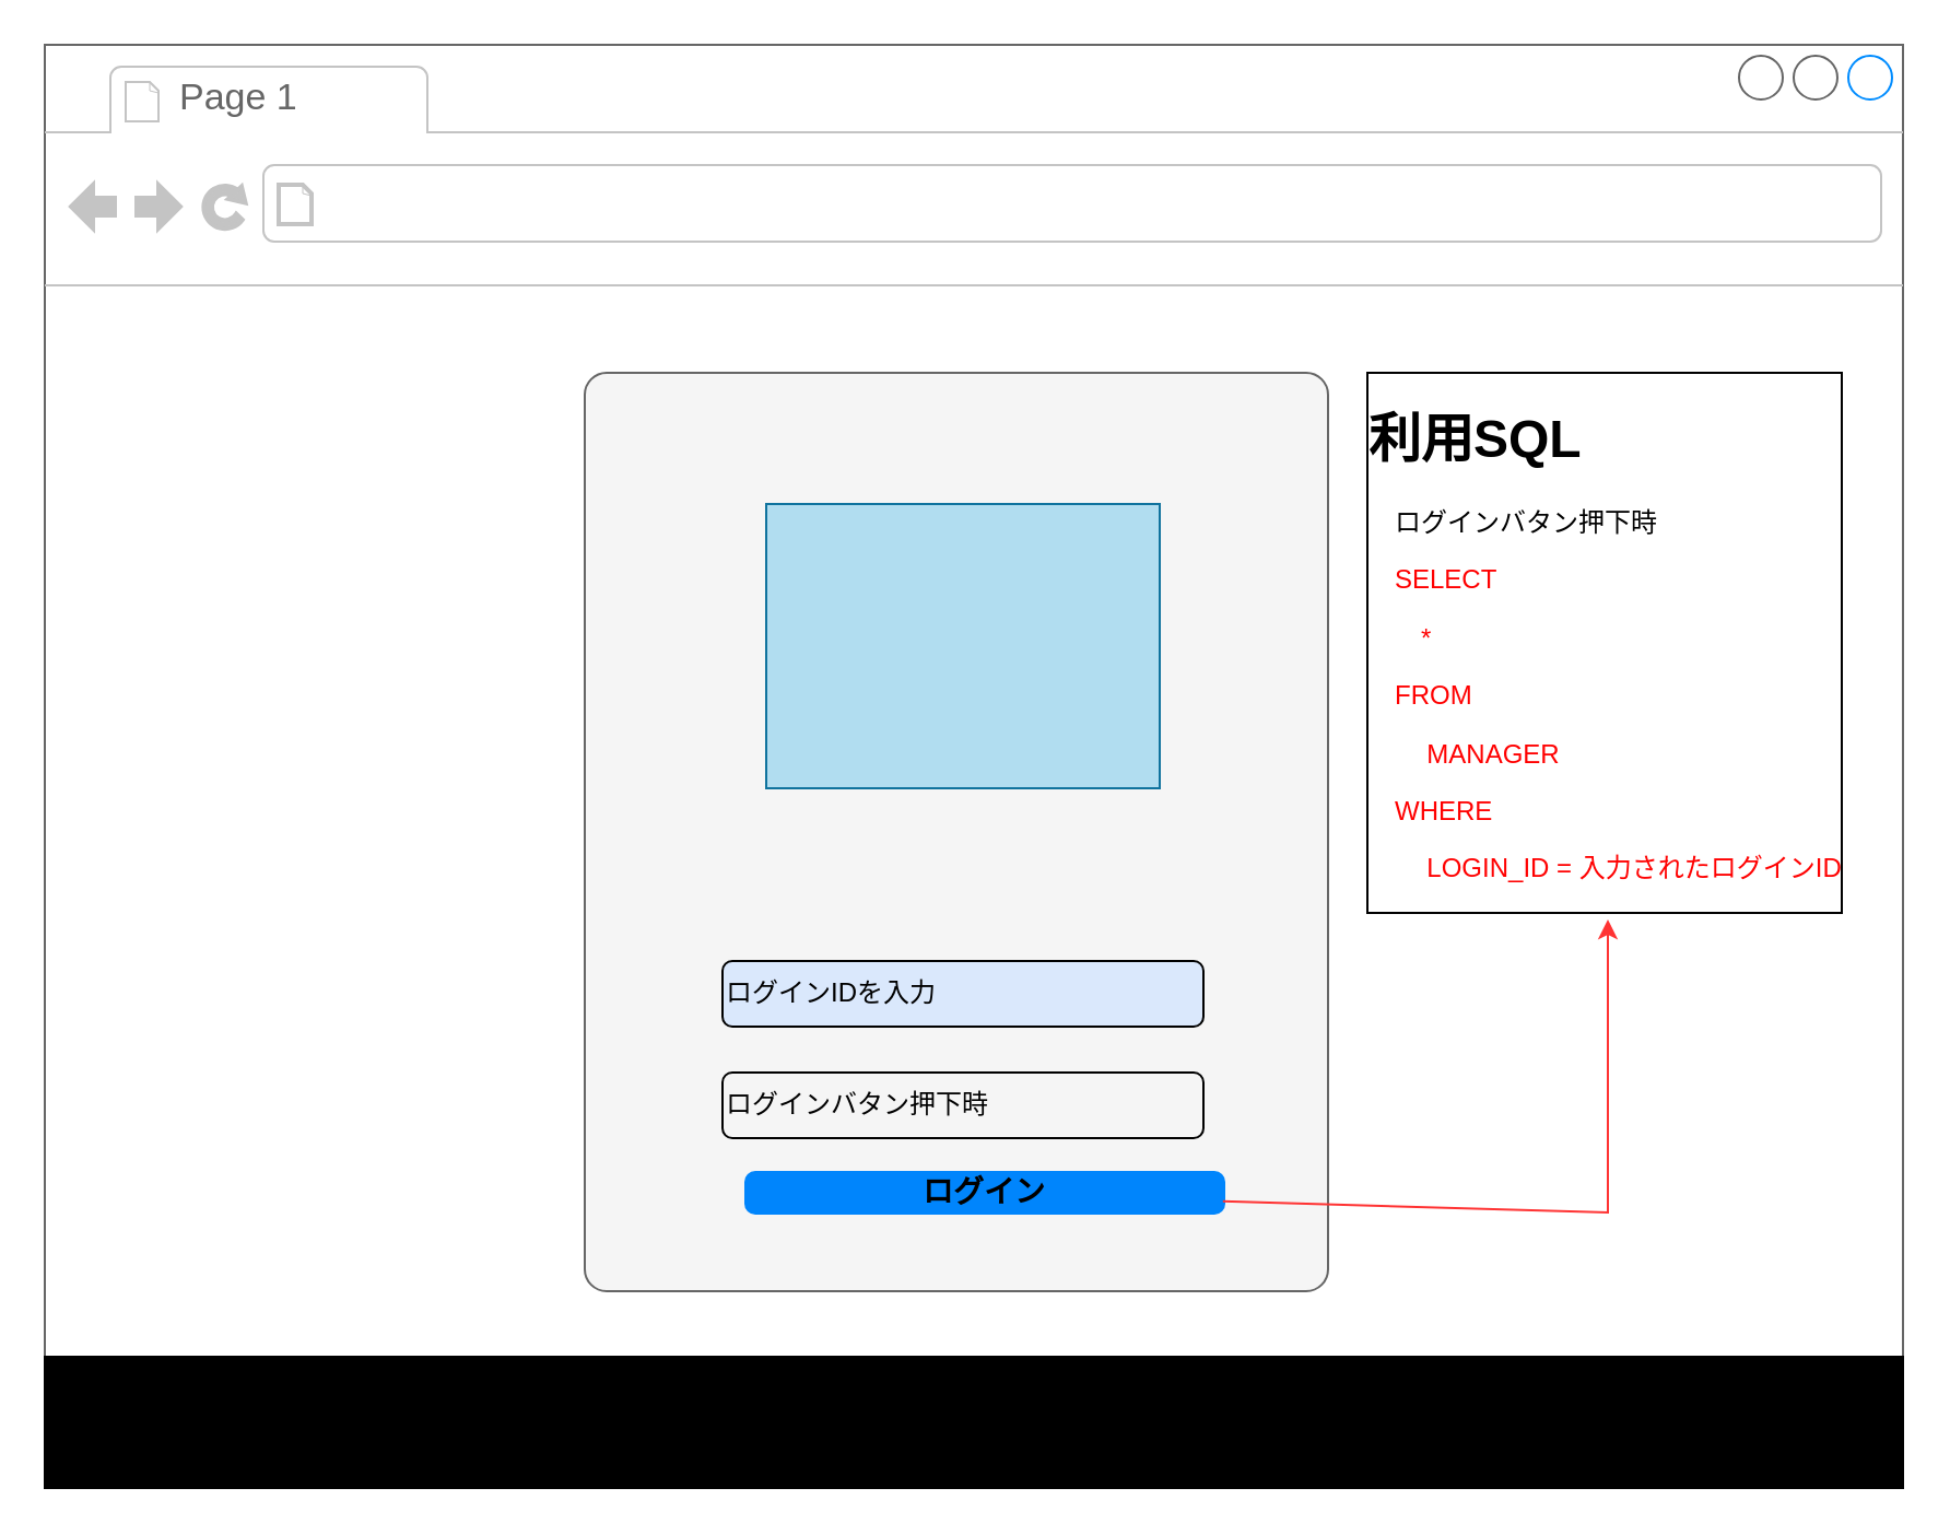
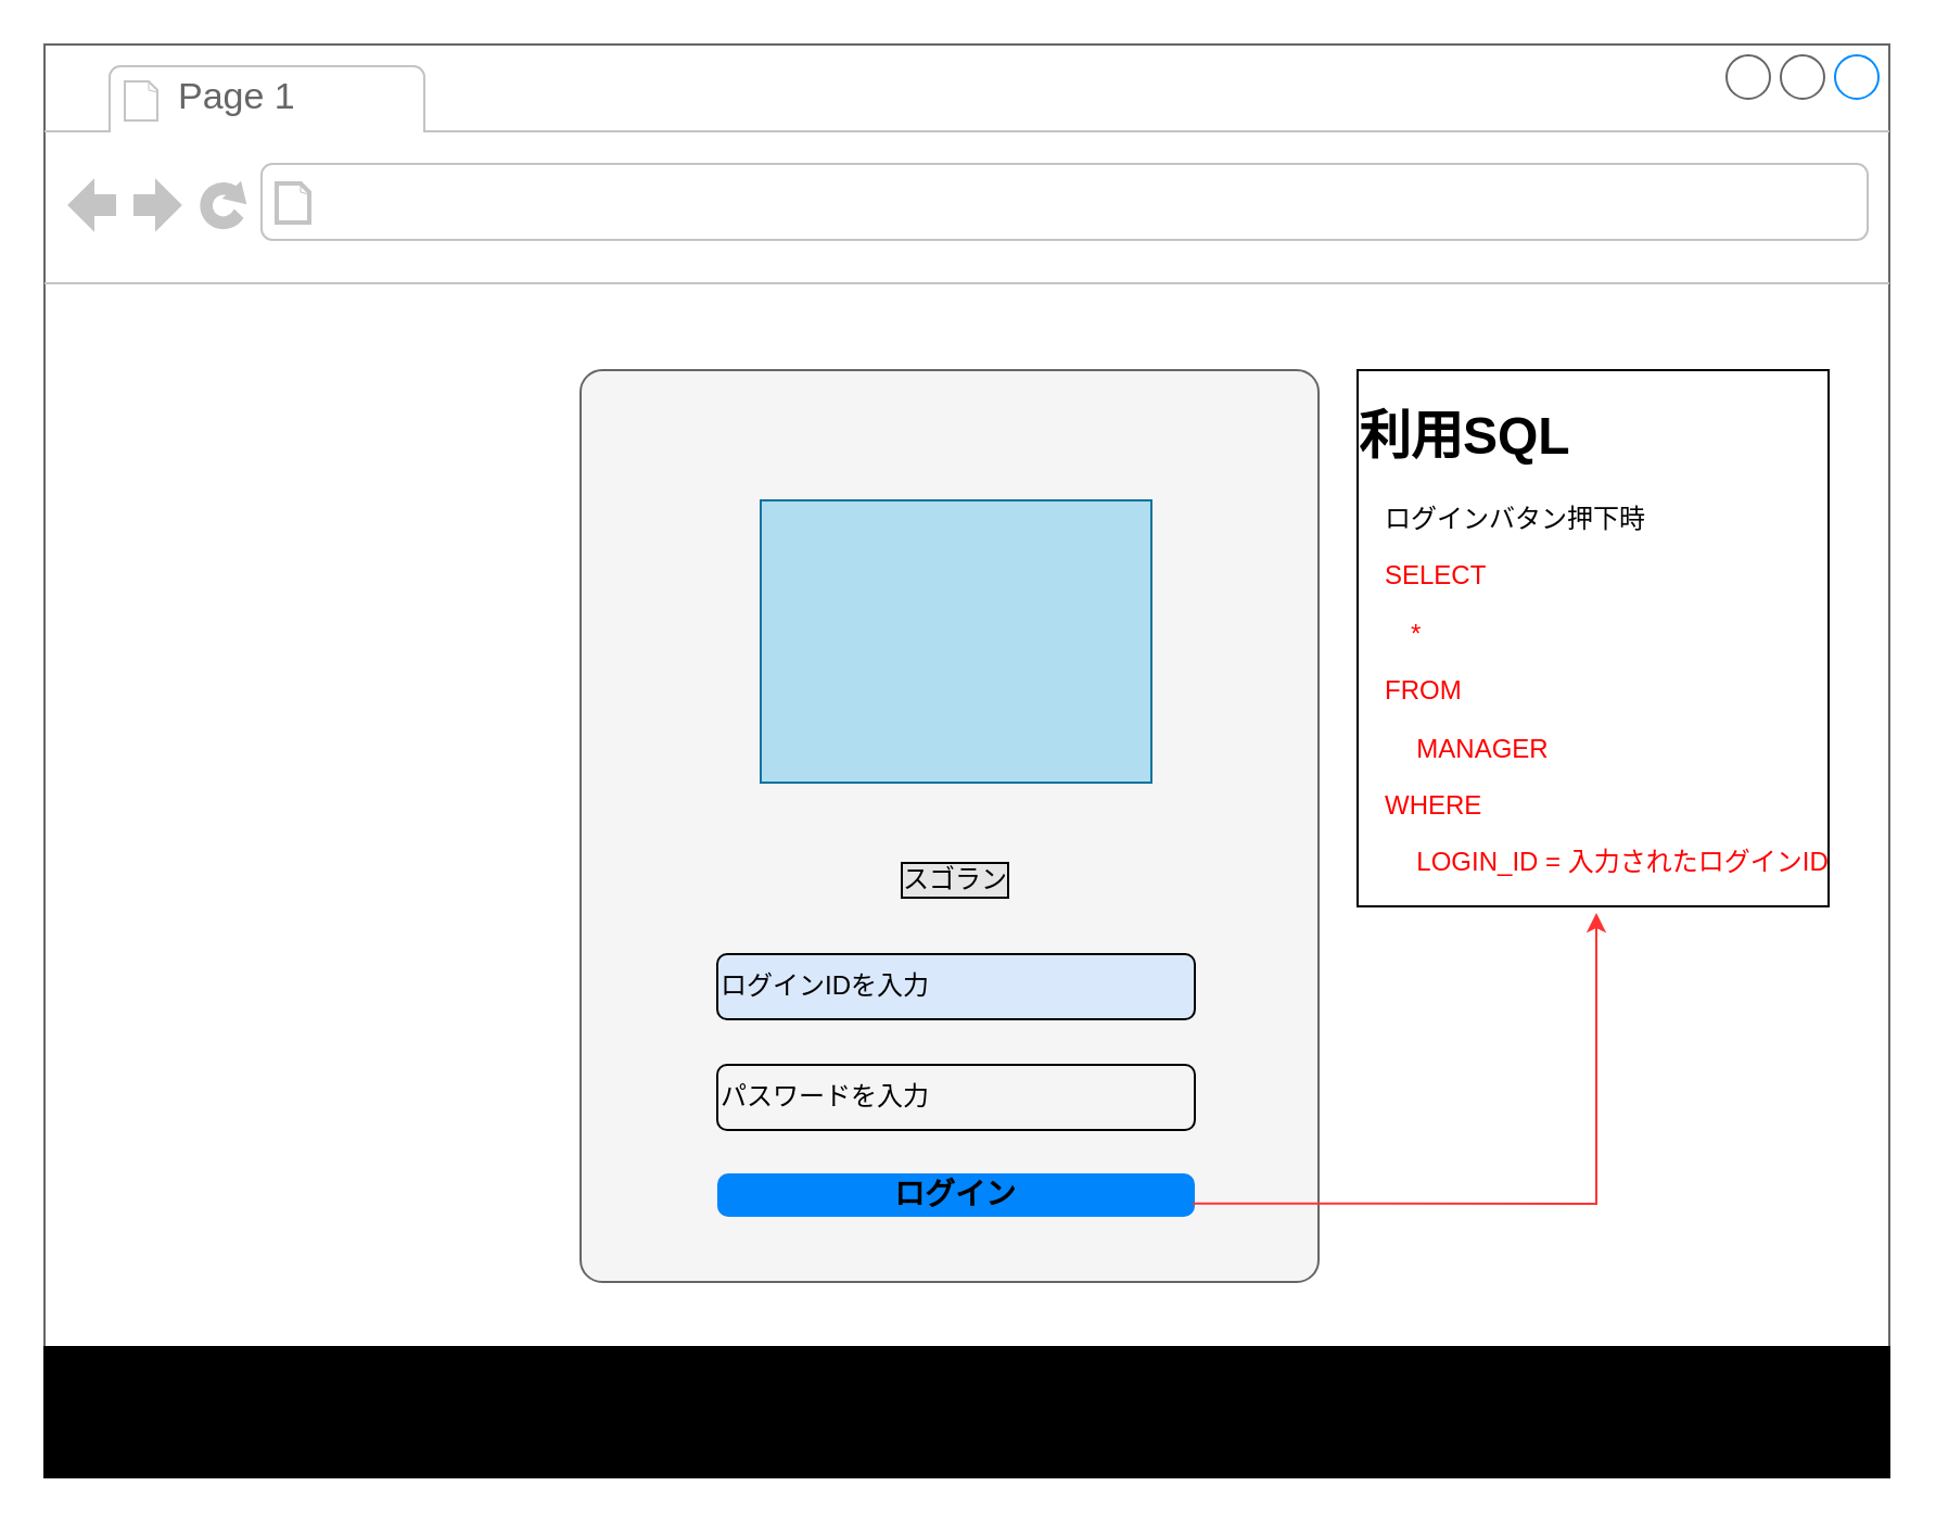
  <mxCell id="0" />
  <mxCell id="1" parent="0" />
  <mxCell id="2" value="" style="strokeWidth=1;shadow=0;dashed=0;align=center;html=1;shape=mxgraph.mockup.containers.browserWindow;rSize=0;strokeColor=#666666;strokeColor2=#008cff;strokeColor3=#c4c4c4;mainText=,;recursiveResize=0;" vertex="1" parent="1"><mxGeometry x="20" y="20" width="850" height="660" as="geometry" /></mxCell>
  <mxCell id="3" value="Page 1" style="strokeWidth=1;shadow=0;dashed=0;align=center;html=1;shape=mxgraph.mockup.containers.anchor;fontSize=17;fontColor=#666666;align=left;" vertex="1" parent="2"><mxGeometry x="60" y="12" width="110" height="26" as="geometry" /></mxCell>
  <mxCell id="4" value="" style="rounded=0;whiteSpace=wrap;html=1;fillColor=#000000;" vertex="1" parent="2"><mxGeometry y="600" width="850" height="60" as="geometry" /></mxCell>
  <mxCell id="5" value="&lt;h1&gt;利用SQL&lt;/h1&gt;&lt;p&gt;　ログインバタン押下時&lt;/p&gt;&lt;p&gt;&lt;font color=&quot;#ff0000&quot;&gt;　SELECT&lt;/font&gt;&lt;/p&gt;&lt;p&gt;&lt;font color=&quot;#ff0000&quot;&gt;　　*&lt;/font&gt;&lt;/p&gt;&lt;p&gt;&lt;font color=&quot;#ff0000&quot;&gt;　FROM&lt;/font&gt;&lt;/p&gt;&lt;p&gt;&lt;font color=&quot;#ff0000&quot;&gt;&lt;span style=&quot;white-space: pre;&quot;&gt;&#09;&lt;/span&gt;MANAGER&lt;br&gt;&lt;/font&gt;&lt;/p&gt;&lt;p&gt;&lt;font color=&quot;#ff0000&quot;&gt;　WHERE&amp;nbsp;&lt;/font&gt;&lt;/p&gt;&lt;p&gt;&lt;font color=&quot;#ff0000&quot;&gt;&lt;span style=&quot;white-space: pre;&quot;&gt;&#09;&lt;/span&gt;LOGIN_ID = 入力されたログインID&lt;/font&gt;&lt;br&gt;&lt;/p&gt;" style="text;html=1;strokeColor=none;fillColor=none;spacing=5;spacingTop=-20;whiteSpace=wrap;overflow=hidden;rounded=0;labelBackgroundColor=none;labelBorderColor=default;fontColor=#000000;" vertex="1" parent="2"><mxGeometry x="600" y="160" width="230" height="240" as="geometry" /></mxCell>
  <mxCell id="6" value="" style="shape=mxgraph.mockup.containers.marginRect;rectMarginTop=10;strokeColor=#666666;strokeWidth=1;dashed=0;rounded=1;arcSize=5;recursiveResize=0;fontColor=#F5F5F5;fillColor=#F5F5F5;" vertex="1" parent="2"><mxGeometry x="247" y="140" width="340" height="430" as="geometry" /></mxCell>
  <mxCell id="7" value="" style="rounded=0;whiteSpace=wrap;html=1;fillColor=#b1ddf0;strokeColor=#10739e;" vertex="1" parent="1"><mxGeometry x="350" y="230" width="180" height="130" as="geometry" /></mxCell>
+ <mxCell id="8" value="スゴラン" style="text;html=1;strokeColor=none;fillColor=none;align=center;verticalAlign=middle;whiteSpace=wrap;rounded=0;fontColor=#000000;labelBackgroundColor=#E6E6E6;labelBorderColor=default;" vertex="1" parent="1"><mxGeometry x="380" y="380" width="120" height="50" as="geometry" /></mxCell>
  <mxCell id="9" value="ログインIDを入力" style="rounded=1;whiteSpace=wrap;html=1;labelBackgroundColor=none;labelBorderColor=none;fontColor=#000000;fillColor=#dae8fc;align=left;" vertex="1" parent="1"><mxGeometry x="330" y="439" width="220" height="30" as="geometry" /></mxCell>
- <mxCell id="10" value="ログインバタン押下時" style="rounded=1;whiteSpace=wrap;html=1;labelBackgroundColor=none;labelBorderColor=none;fontColor=#000000;fillColor=#F5F5F5;align=left;" vertex="1" parent="1"><mxGeometry x="330" y="490" width="220" height="30" as="geometry" /></mxCell>
- <mxCell id="11" value="&lt;font color=&quot;#000000&quot;&gt;ログイン&lt;/font&gt;" style="html=1;shadow=0;dashed=0;shape=mxgraph.bootstrap.rrect;rSize=5;strokeColor=none;strokeWidth=1;fillColor=#0085FC;fontColor=#FFFFFF;whiteSpace=wrap;align=center;verticalAlign=middle;spacingLeft=0;fontStyle=1;fontSize=14;spacing=5;labelBackgroundColor=none;labelBorderColor=none;" vertex="1" parent="1"><mxGeometry x="340" y="535" width="220" height="20" as="geometry" /></mxCell>
+ <mxCell id="10" value="パスワードを入力" style="rounded=1;whiteSpace=wrap;html=1;labelBackgroundColor=none;labelBorderColor=none;fontColor=#000000;fillColor=#F5F5F5;align=left;" vertex="1" parent="1"><mxGeometry x="330" y="490" width="220" height="30" as="geometry" /></mxCell>
+ <mxCell id="11" value="&lt;font color=&quot;#000000&quot;&gt;ログイン&lt;/font&gt;" style="html=1;shadow=0;dashed=0;shape=mxgraph.bootstrap.rrect;rSize=5;strokeColor=none;strokeWidth=1;fillColor=#0085FC;fontColor=#FFFFFF;whiteSpace=wrap;align=center;verticalAlign=middle;spacingLeft=0;fontStyle=1;fontSize=14;spacing=5;labelBackgroundColor=none;labelBorderColor=none;" vertex="1" parent="1"><mxGeometry x="330" y="540" width="220" height="20" as="geometry" /></mxCell>
  <mxCell id="12" value="" style="endArrow=classic;html=1;rounded=0;fontColor=#FF0000;exitX=0.995;exitY=0.693;exitDx=0;exitDy=0;exitPerimeter=0;entryX=0.5;entryY=1;entryDx=0;entryDy=0;labelBackgroundColor=#FF0000;labelBorderColor=#FF0000;strokeColor=#FF3333;" edge="1" parent="1" source="11" target="5"><mxGeometry width="50" height="50" relative="1" as="geometry"><mxPoint x="480" y="460" as="sourcePoint" /><mxPoint x="530" y="410" as="targetPoint" /><Array as="points"><mxPoint x="735" y="554" /></Array></mxGeometry></mxCell>
